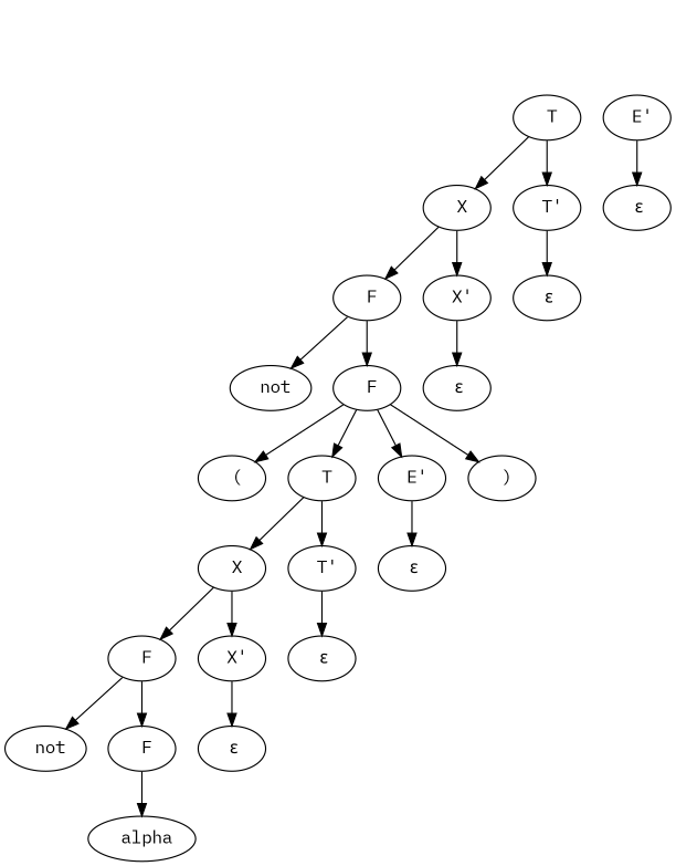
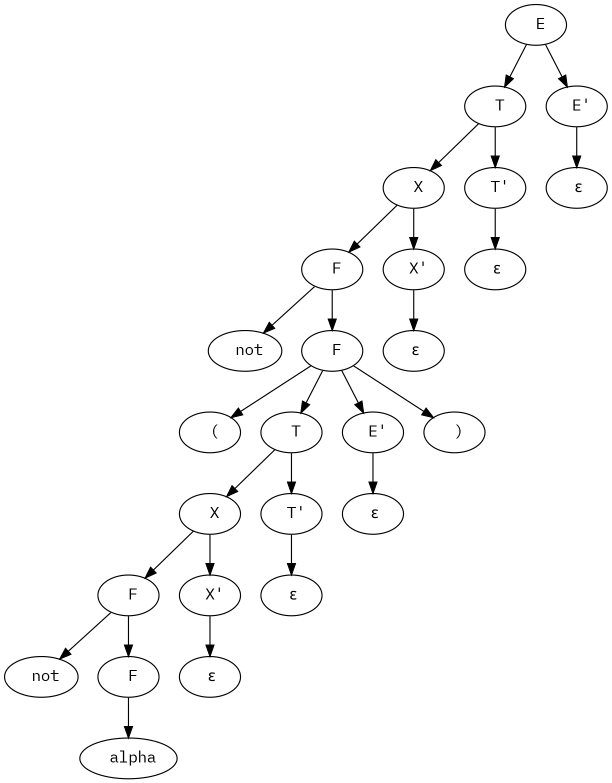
  digraph {
    fontname="IBM Plex Mono"
    node [fontname="IBM Plex Mono"]
    edge [fontname="IBM Plex Mono"]
+   n1 [label=" E"]
    n2 [label=" T"]
    n3 [label=" E'"]
    n4 [label=" X"]
    n5 [label=" T'"]
    n6 [label=" F"]
    n7 [label=" X'"]
    n8 [label=" not"]
    n9 [label=" F"]
    n10 [label=" ("]
    n11 [label=" T"]
    n12 [label=" E'"]
    n13 [label=" )"]
    n14 [label=" X"]
    n15 [label=" T'"]
    n16 [label=" F"]
    n17 [label=" X'"]
    n18 [label=" not"]
    n19 [label=" F"]
    n20 [label=" alpha"]
    n21 [label=" ε"]
    n22 [label=" ε"]
    n23 [label=" ε"]
    n24 [label=" ε"]
    n25 [label=" ε"]
    n26 [label=" ε"]
+   n1 -> n2
+   n1 -> n3
    n2 -> n4
    n2 -> n5
    n3 -> n26
    n4 -> n6
    n4 -> n7
    n5 -> n25
    n6 -> n8
    n6 -> n9
    n7 -> n24
    n9 -> n10
    n9 -> n11
    n9 -> n12
    n9 -> n13
    n11 -> n14
    n11 -> n15
    n12 -> n23
    n14 -> n16
    n14 -> n17
    n15 -> n22
    n16 -> n18
    n16 -> n19
    n17 -> n21
    n19 -> n20
  }
